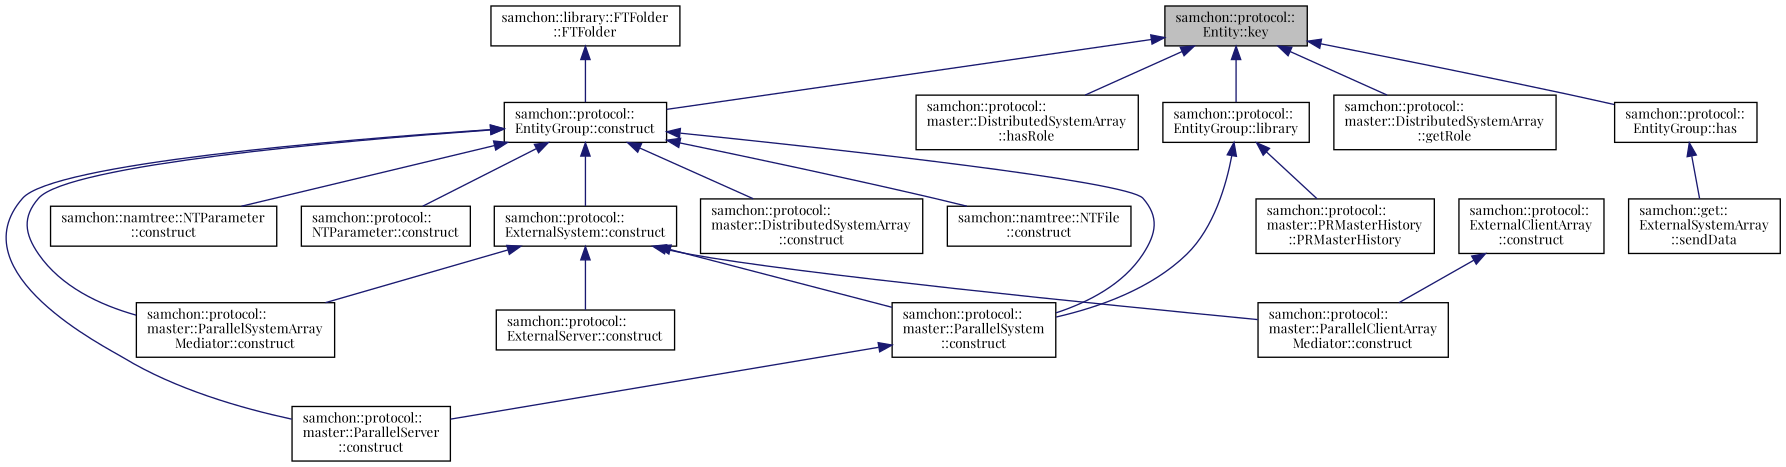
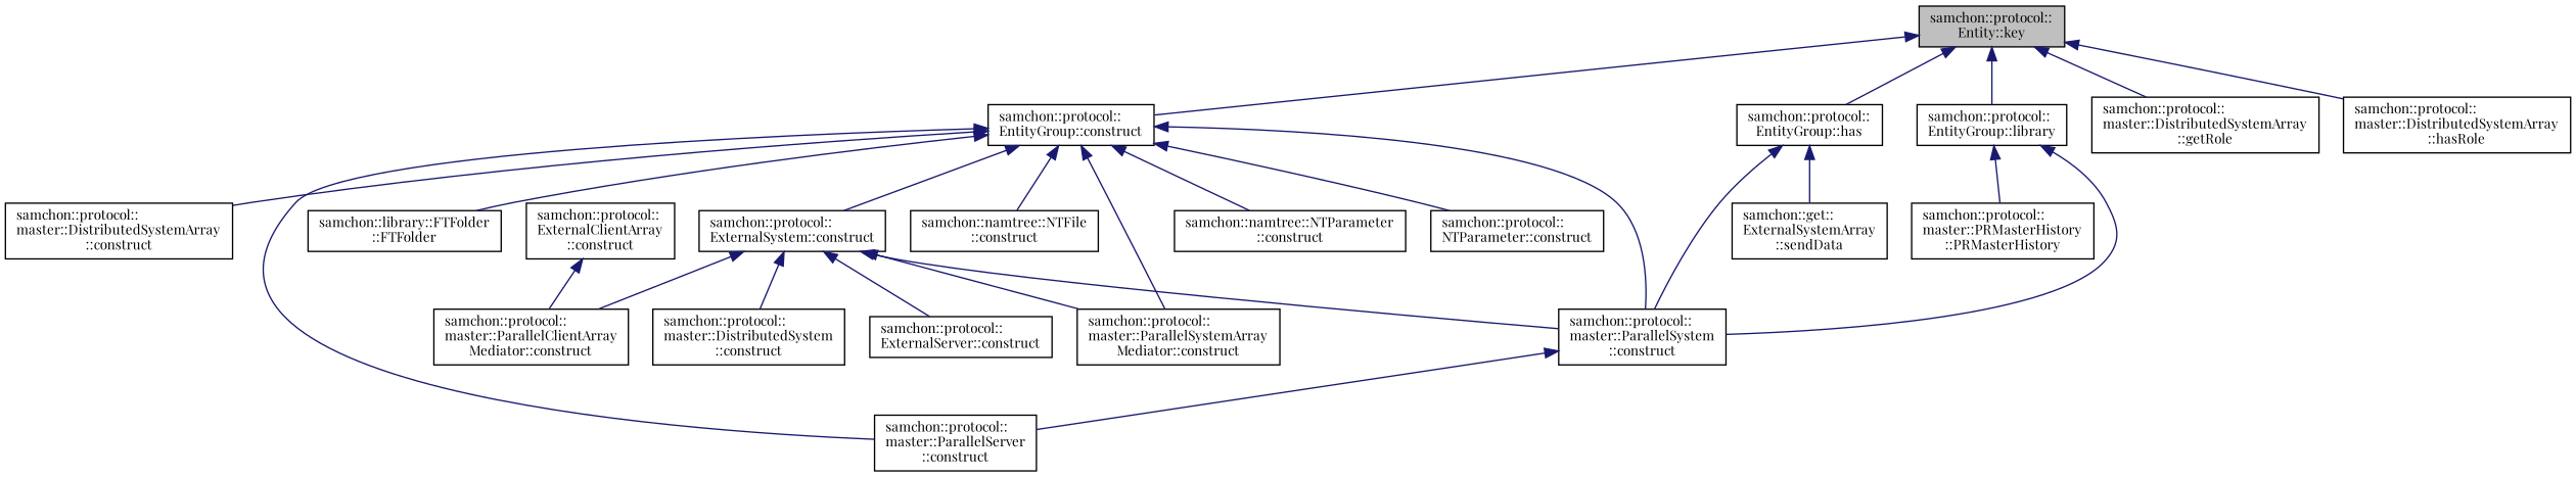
  digraph {
    fontname="Playfair Display"
    rankdir=TB
    node [color=black fillcolor=white fontname="Playfair Display" fontsize=10 shape=record style=filled]
    edge [color=midnightblue dir=back fontname="Playfair Display" fontsize=10 labelfontname=Helvetica labelfontsize=10 style=solid]
    n1 [fillcolor=grey75 fontcolor=black height=0.2 label="samchon::protocol::\lEntity::key" width=0.4]
    n2 [height=0.2 label="samchon::protocol::\lEntityGroup::construct" width=0.4]
    n3 [height=0.2 label="samchon::protocol::\lEntityGroup::library" width=0.4]
    n4 [height=0.2 label="samchon::protocol::\lmaster::DistributedSystemArray\l::getRole" width=0.4]
    n5 [height=0.2 label="samchon::protocol::\lEntityGroup::has" width=0.4]
    n6 [height=0.2 label="samchon::protocol::\lmaster::DistributedSystemArray\l::hasRole" width=0.4]
    n7 [height=0.2 label="samchon::library::FTFolder\l::FTFolder" width=0.4]
    n8 [height=0.2 label="samchon::namtree::NTFile\l::construct" width=0.4]
    n9 [height=0.2 label="samchon::namtree::NTParameter\l::construct" width=0.4]
    n10 [height=0.2 label="samchon::protocol::\lExternalSystem::construct" width=0.4]
    n11 [height=0.2 label="samchon::protocol::\lmaster::ParallelSystem\l::construct" width=0.4]
    n12 [height=0.2 label="samchon::protocol::\lmaster::ParallelSystemArray\lMediator::construct" width=0.4]
    n13 [height=0.2 label="samchon::protocol::\lNTParameter::construct" width=0.4]
    n14 [height=0.2 label="samchon::protocol::\lmaster::DistributedSystemArray\l::construct" width=0.4]
    n15 [height=0.2 label="samchon::protocol::\lmaster::ParallelServer\l::construct" width=0.4]
    n16 [height=0.2 label="samchon::protocol::\lmaster::PRMasterHistory\l::PRMasterHistory" width=0.4]
    n17 [height=0.2 label="samchon::get::\lExternalSystemArray\l::sendData" width=0.4]
    n18 [height=0.2 label="samchon::protocol::\lExternalClientArray\l::construct" width=0.4]
    n19 [height=0.2 label="samchon::protocol::\lmaster::ParallelClientArray\lMediator::construct" width=0.4]
    n20 [height=0.2 label="samchon::protocol::\lExternalServer::construct" width=0.4]
+   n21 [height=0.2 label="samchon::protocol::\lmaster::DistributedSystem\l::construct" width=0.4]
    n1 -> n2
    n1 -> n3
    n1 -> n4
    n1 -> n5
    n1 -> n6
-   n7 -> n2
+   n2 -> n7
    n2 -> n8
    n2 -> n9
    n2 -> n10
    n2 -> n11
    n2 -> n12
    n2 -> n13
    n2 -> n14
    n2 -> n15
    n3 -> n11
    n3 -> n16
+   n5 -> n11
    n5 -> n17
    n10 -> n11
    n10 -> n12
    n10 -> n19
    n10 -> n20
+   n10 -> n21
    n11 -> n15
    n18 -> n19
  }
